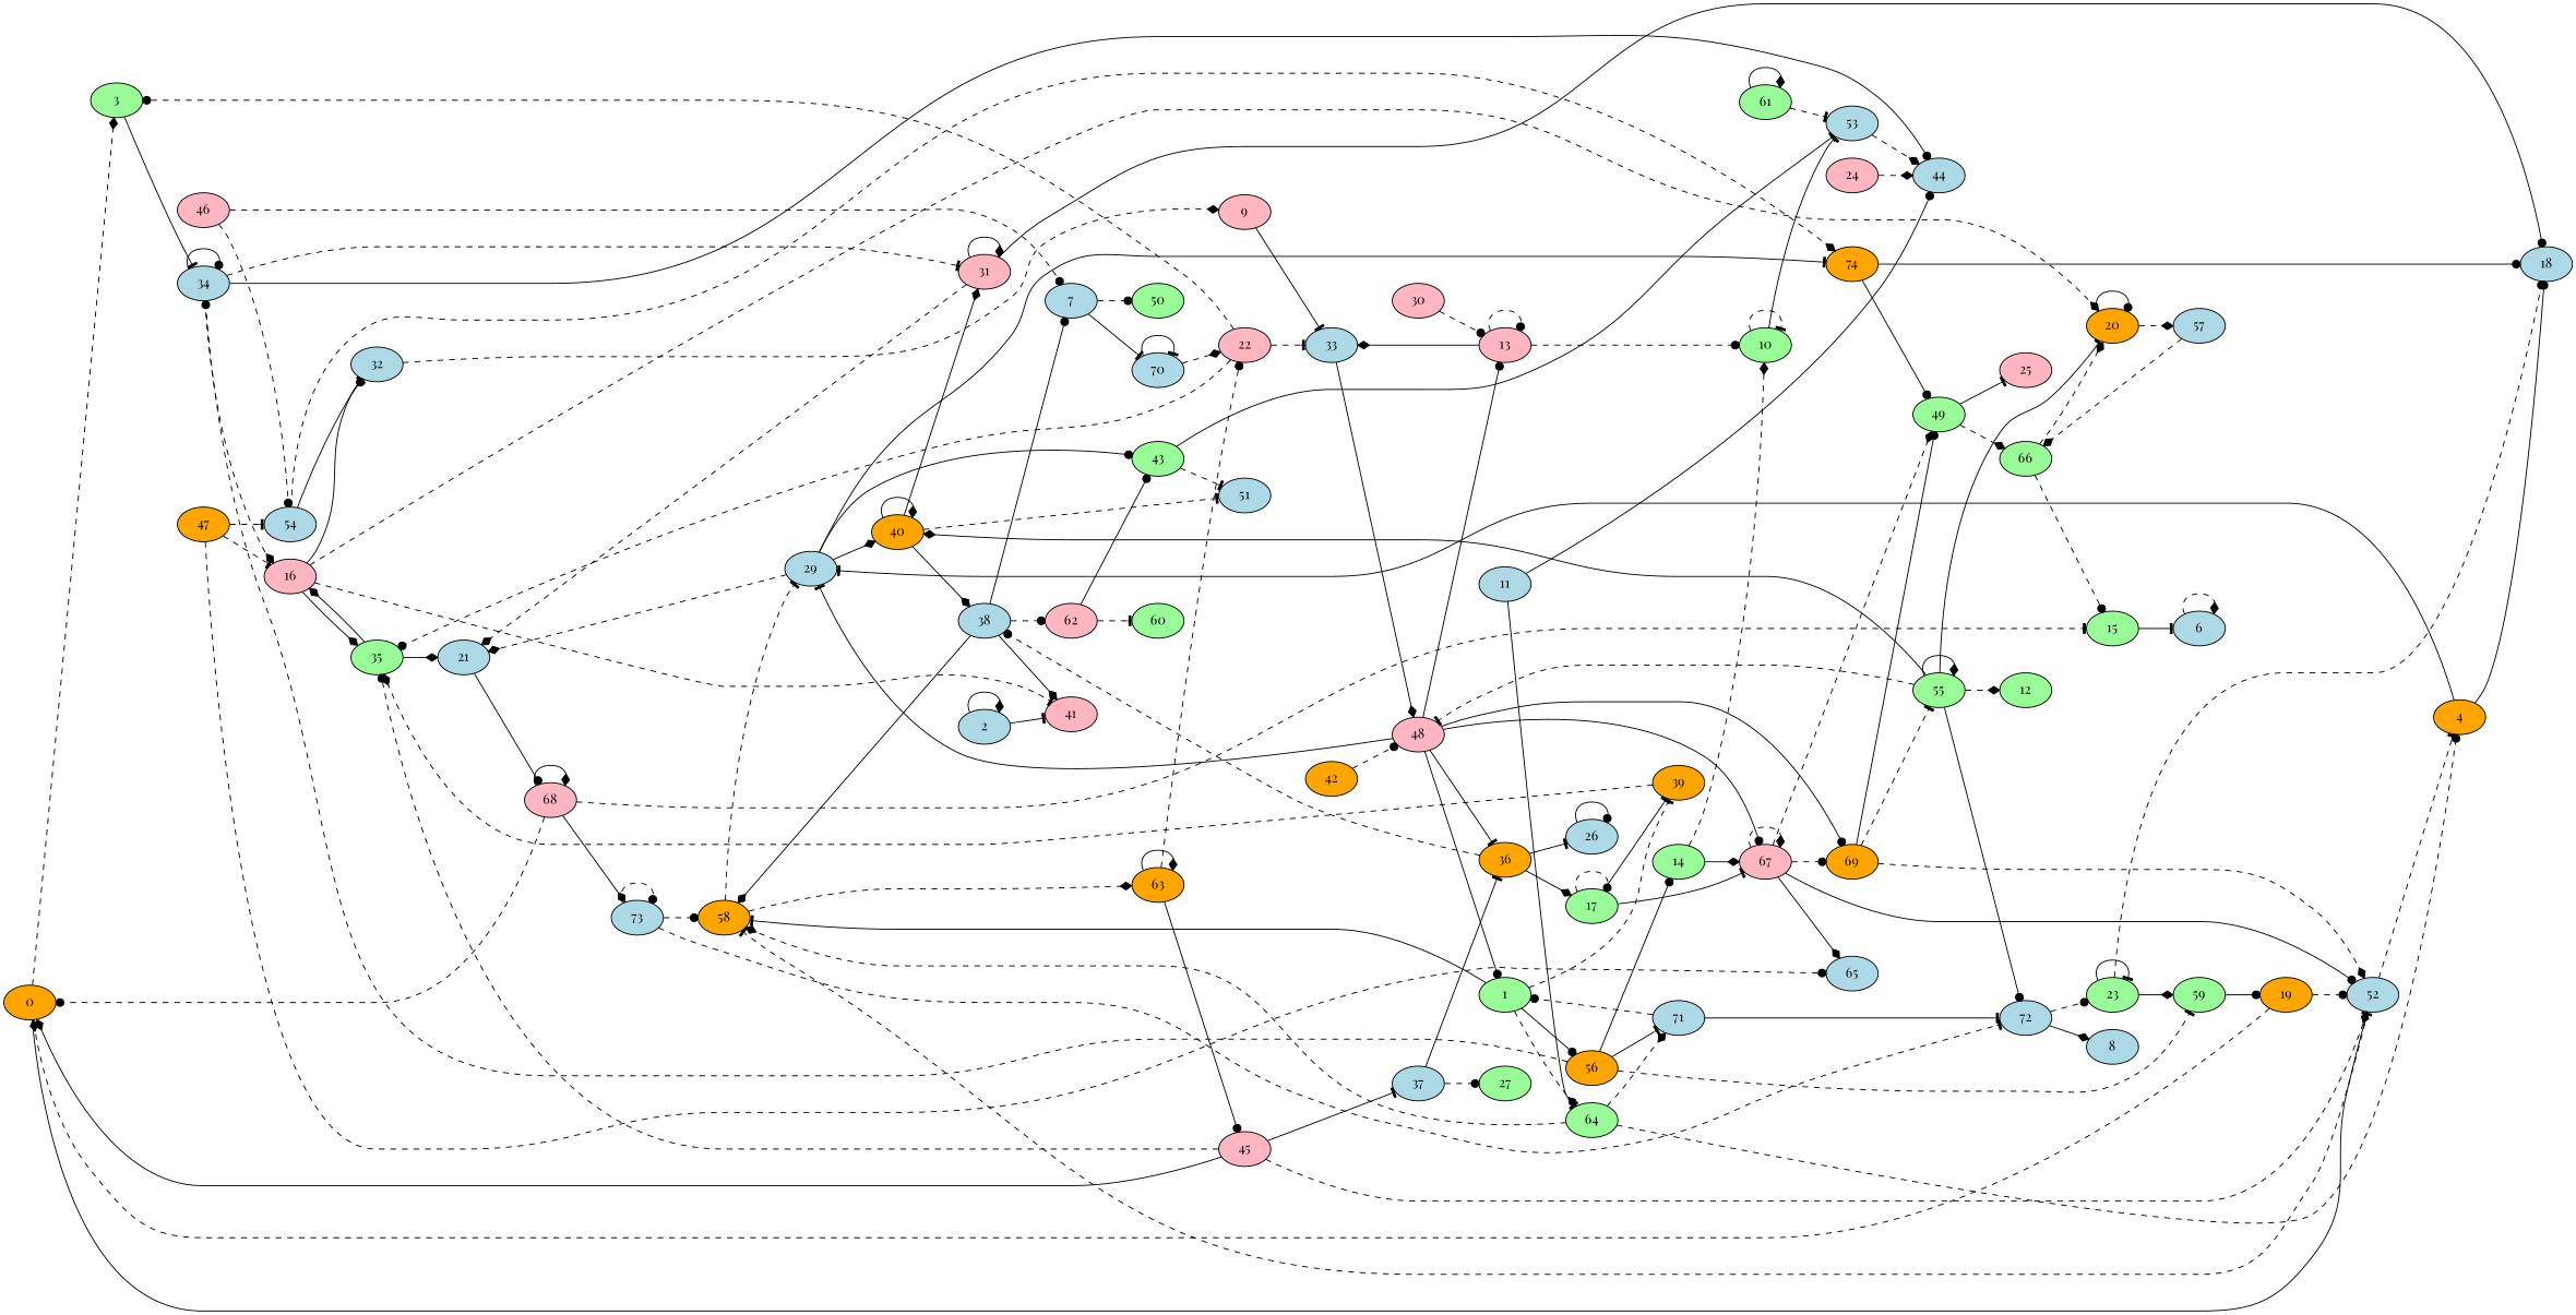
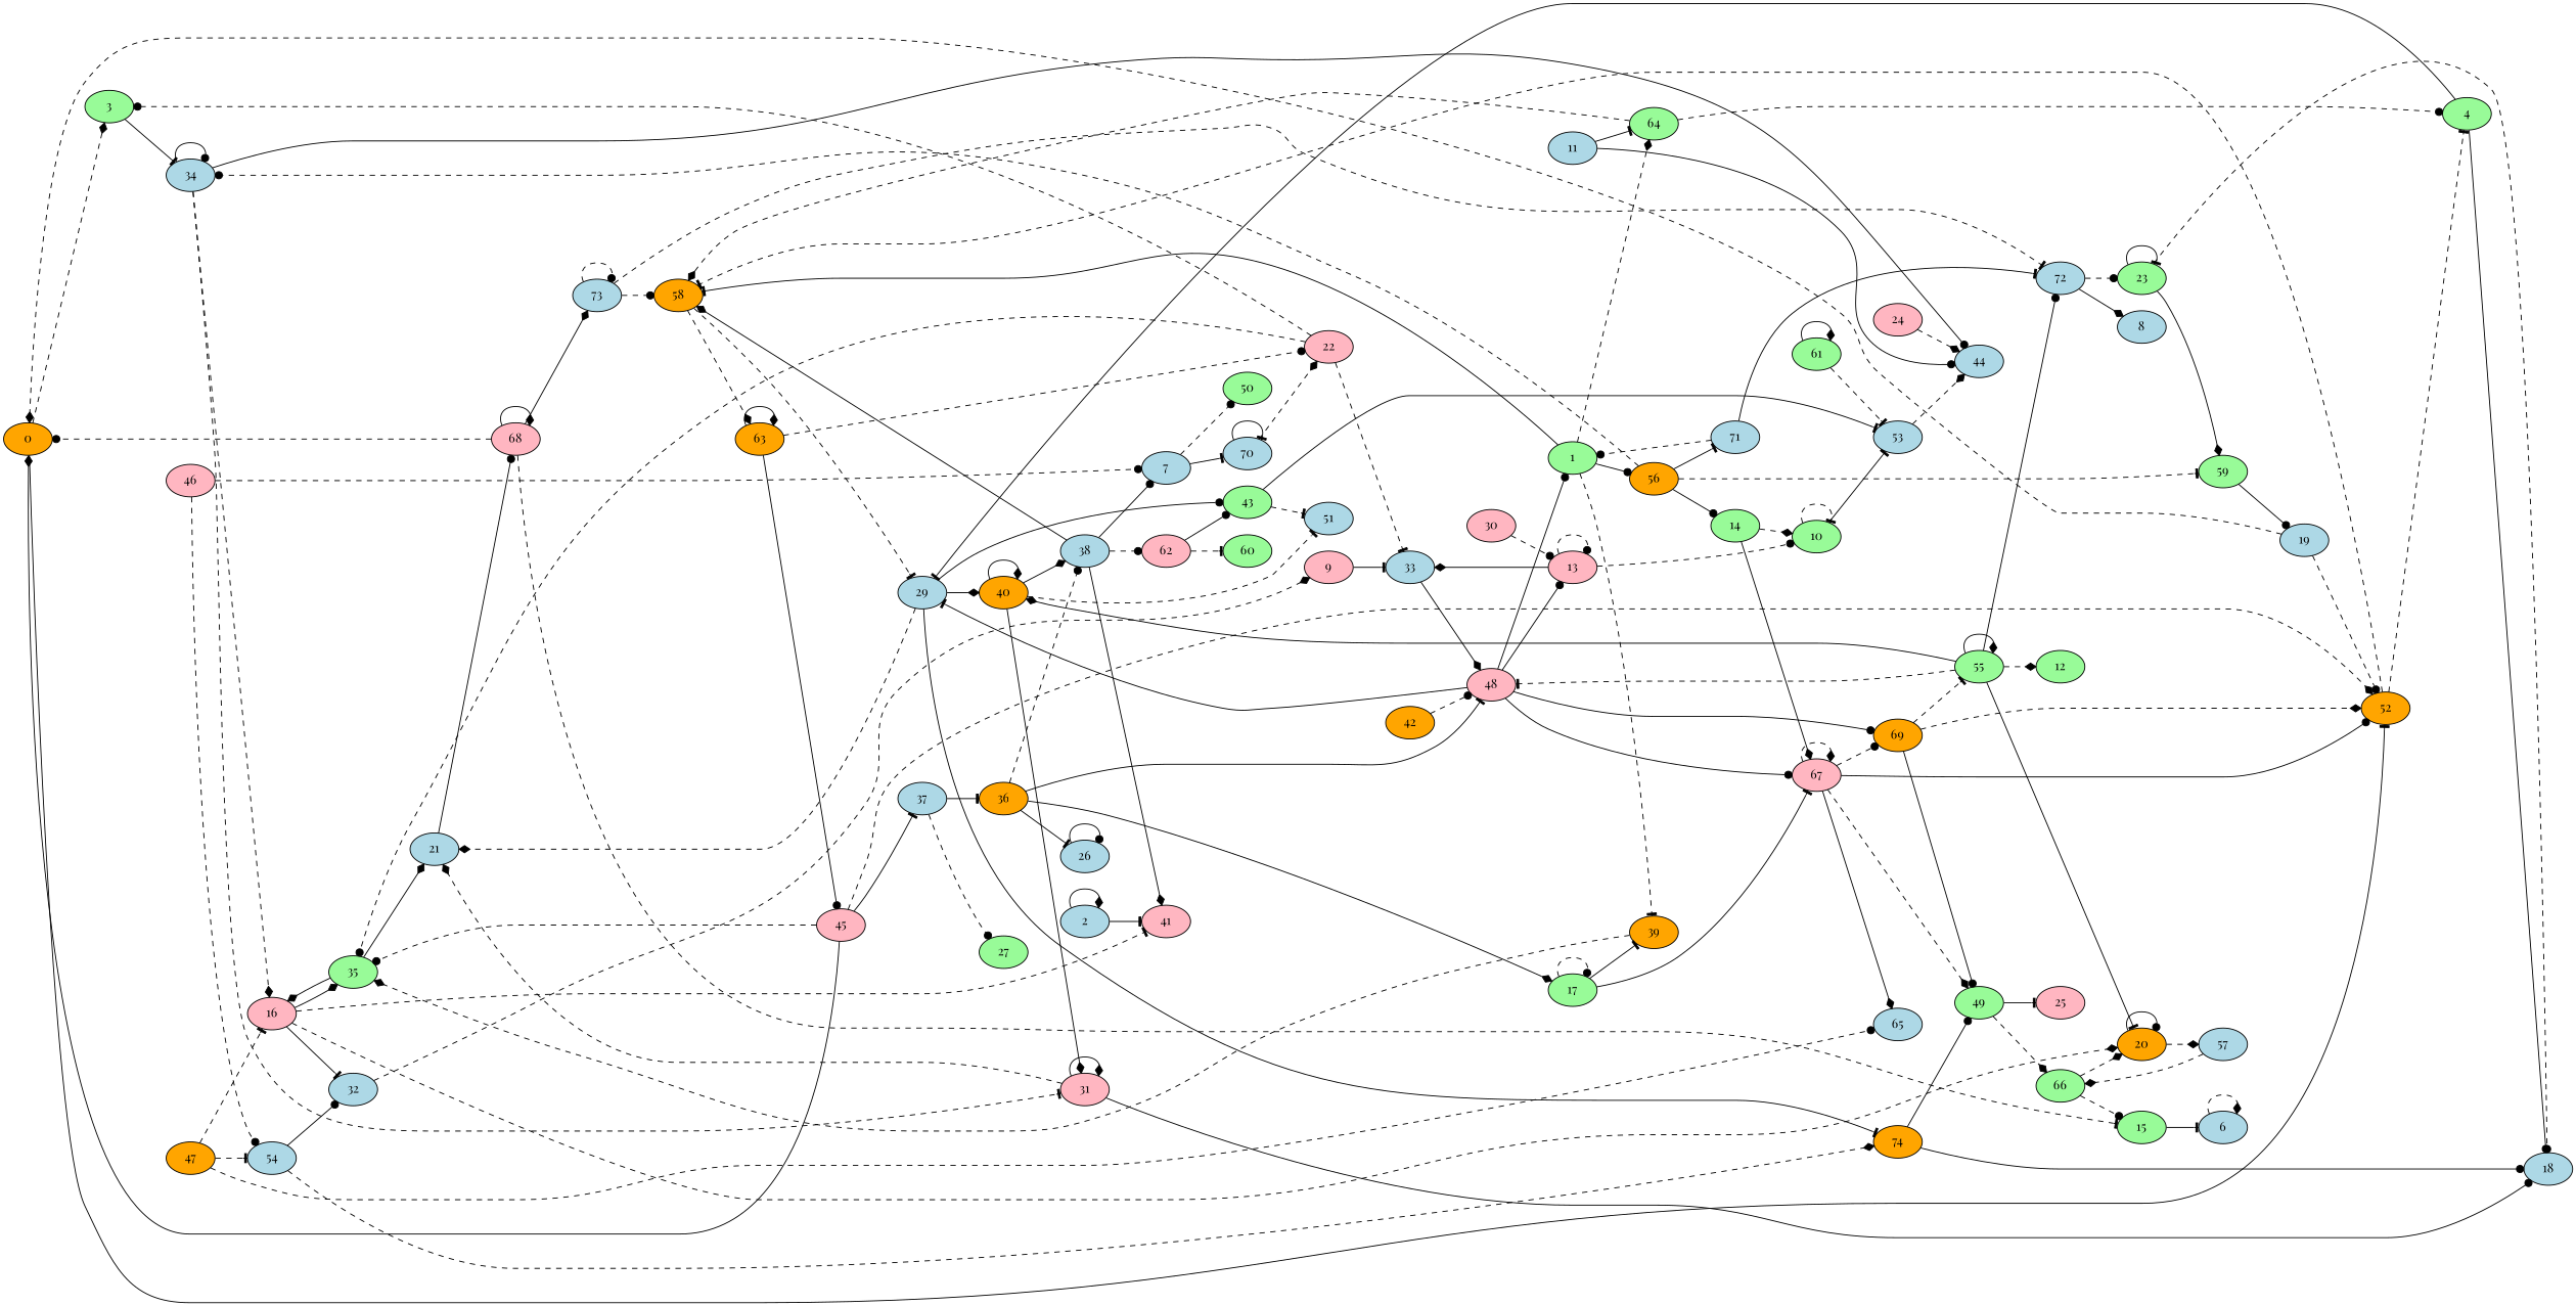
  digraph {
    fontname="Playfair Display"
    rankdir=LR
    node [fillcolor=lightblue fontname="Playfair Display" style=filled]
    edge [arrowhead=diamond fontname="Playfair Display" style=solid weight=2]
    0 [fillcolor=orange]
    3 [fillcolor=palegreen]
-   52
+   52 [fillcolor=orange]
    34
    58 [fillcolor=orange]
-   4 [fillcolor=orange]
+   4 [fillcolor=palegreen]
    1 [fillcolor=palegreen]
    39 [fillcolor=orange]
    56 [fillcolor=orange]
    64 [fillcolor=palegreen]
    35 [fillcolor=palegreen]
    14 [fillcolor=palegreen]
    59 [fillcolor=palegreen]
    71
    29
    63 [fillcolor=orange]
    2
    41 [fillcolor=lightpink]
    44
    16 [fillcolor=lightpink]
    31 [fillcolor=lightpink]
    18
    21
    40 [fillcolor=orange]
    43 [fillcolor=palegreen]
    74 [fillcolor=orange]
    6
    50 [fillcolor=palegreen]
    7
    70
    22 [fillcolor=lightpink]
    9 [fillcolor=lightpink]
    33
    48 [fillcolor=lightpink]
    10 [fillcolor=palegreen]
    53
    11
    13 [fillcolor=lightpink]
    67 [fillcolor=lightpink]
    65
    69 [fillcolor=orange]
    49 [fillcolor=palegreen]
    15 [fillcolor=palegreen]
    20 [fillcolor=orange]
    32
    57
    17 [fillcolor=palegreen]
-   19 [fillcolor=orange]
+   19
    66 [fillcolor=palegreen]
    68 [fillcolor=lightpink]
    73
    23 [fillcolor=palegreen]
    24 [fillcolor=lightpink]
    26
    38
    51
    30 [fillcolor=lightpink]
    36 [fillcolor=orange]
    62 [fillcolor=lightpink]
    37
    27 [fillcolor=palegreen]
    60 [fillcolor=palegreen]
    42 [fillcolor=orange]
    45 [fillcolor=lightpink]
    46 [fillcolor=lightpink]
    54
    47 [fillcolor=orange]
    55 [fillcolor=palegreen]
    25 [fillcolor=lightpink]
    12 [fillcolor=palegreen]
    72
    8
    61 [fillcolor=palegreen]
    0 -> 3 [style=dashed]
    0 -> 52 [arrowhead=tee weight=7]
    3 -> 34 [arrowhead=tee weight=6]
    52 -> 58 [arrowhead=tee style=dashed weight=4]
    52 -> 4 [arrowhead=tee style=dashed weight=5]
    34 -> 34 [arrowhead=dot weight=3]
    34 -> 44 [arrowhead=dot weight=1]
    34 -> 16 [style=dashed weight=4]
    34 -> 31 [arrowhead=tee style=dashed weight=5]
    58 -> 29 [arrowhead=tee style=dashed weight=7]
    58 -> 63 [style=dashed weight=3]
    4 -> 29 [arrowhead=tee weight=7]
    4 -> 18 [arrowhead=dot weight=3]
    1 -> 58 [arrowhead=tee]
    1 -> 39 [arrowhead=tee style=dashed weight=1]
    1 -> 56 [arrowhead=dot weight=9]
    1 -> 64 [style=dashed weight=10]
    39 -> 35 [style=dashed weight=9]
    56 -> 34 [arrowhead=dot style=dashed weight=7]
    56 -> 14 [arrowhead=dot weight=5]
    56 -> 59 [arrowhead=tee style=dashed]
    56 -> 71 [arrowhead=tee weight=5]
    64 -> 58 [style=dashed weight=7]
    64 -> 4 [arrowhead=dot style=dashed weight=4]
-   64 -> 71 [style=dashed]
    35 -> 16 [weight=9]
    35 -> 21 [weight=6]
    14 -> 10 [style=dashed weight=3]
    14 -> 67 [weight=4]
    59 -> 19 [arrowhead=dot weight=4]
    71 -> 1 [arrowhead=dot style=dashed weight=8]
    71 -> 72 [arrowhead=tee weight=8]
    29 -> 21 [style=dashed weight=7]
    29 -> 40 [weight=8]
    29 -> 43 [arrowhead=dot weight=7]
    29 -> 74 [arrowhead=tee weight=10]
    63 -> 63 [weight=7]
    63 -> 22 [arrowhead=dot style=dashed weight=5]
    63 -> 45 [arrowhead=dot weight=8]
    2 -> 2
    2 -> 41 [arrowhead=tee]
    16 -> 35 [weight=5]
    16 -> 41 [arrowhead=tee style=dashed weight=7]
    16 -> 20 [style=dashed weight=9]
    16 -> 32 [arrowhead=tee weight=3]
    31 -> 31 [weight=8]
    31 -> 18 [arrowhead=dot weight=9]
    31 -> 21 [style=dashed weight=7]
    21 -> 68 [arrowhead=dot weight=9]
    40 -> 31 [weight=5]
    40 -> 40 [weight=8]
    40 -> 38 [weight=4]
    40 -> 51 [arrowhead=tee style=dashed weight=9]
    43 -> 53 [arrowhead=tee weight=6]
    43 -> 51 [arrowhead=tee style=dashed weight=3]
    74 -> 18 [arrowhead=dot weight=9]
    74 -> 49 [arrowhead=dot weight=8]
    6 -> 6 [style=dashed weight=7]
    7 -> 50 [arrowhead=dot style=dashed]
    7 -> 70 [arrowhead=tee weight=1]
    70 -> 70 [arrowhead=tee weight=10]
    70 -> 22 [style=dashed weight=10]
    22 -> 3 [arrowhead=dot style=dashed weight=10]
    22 -> 35 [arrowhead=dot style=dashed]
    22 -> 33 [arrowhead=tee style=dashed weight=4]
    9 -> 33 [arrowhead=tee weight=8]
    33 -> 48 [weight=9]
    48 -> 1 [arrowhead=dot weight=10]
    48 -> 29 [arrowhead=tee weight=5]
    48 -> 13 [arrowhead=dot weight=1]
    48 -> 67 [arrowhead=dot weight=9]
    48 -> 69 [arrowhead=dot weight=5]
    10 -> 10 [arrowhead=tee style=dashed weight=10]
    10 -> 53 [arrowhead=tee]
    53 -> 44 [style=dashed weight=8]
    11 -> 64 [arrowhead=tee weight=1]
    11 -> 44 [arrowhead=dot weight=9]
    13 -> 33 [weight=10]
    13 -> 10 [arrowhead=dot style=dashed weight=3]
    13 -> 13 [arrowhead=dot style=dashed weight=5]
    67 -> 52 [arrowhead=dot weight=7]
    67 -> 67 [style=dashed weight=4]
    67 -> 65 [weight=3]
    67 -> 69 [arrowhead=dot style=dashed weight=9]
    67 -> 49 [style=dashed weight=3]
    69 -> 52 [style=dashed weight=9]
    69 -> 49 [arrowhead=dot weight=8]
    69 -> 55 [arrowhead=tee style=dashed]
    49 -> 66 [style=dashed weight=7]
    49 -> 25 [arrowhead=tee weight=10]
    15 -> 6 [arrowhead=tee weight=3]
    20 -> 20 [arrowhead=dot]
    20 -> 57 [style=dashed weight=6]
    32 -> 9 [style=dashed]
    57 -> 66 [style=dashed]
    17 -> 39 [arrowhead=tee weight=5]
    17 -> 67 [arrowhead=tee weight=9]
    17 -> 17 [arrowhead=dot style=dashed weight=9]
    19 -> 0 [style=dashed weight=1]
    19 -> 52 [arrowhead=dot style=dashed weight=5]
    66 -> 15 [arrowhead=dot style=dashed]
    66 -> 20 [style=dashed]
    68 -> 0 [arrowhead=dot style=dashed weight=10]
    68 -> 15 [arrowhead=tee style=dashed weight=7]
    68 -> 68 [weight=3]
    68 -> 73
    73 -> 58 [arrowhead=dot style=dashed weight=7]
    73 -> 73 [arrowhead=dot style=dashed]
    73 -> 72 [arrowhead=tee style=dashed weight=4]
    23 -> 59 [weight=5]
    23 -> 18 [arrowhead=dot style=dashed weight=1]
    23 -> 23 [arrowhead=tee weight=8]
    24 -> 44 [style=dashed]
    26 -> 26 [arrowhead=dot weight=1]
    38 -> 58 [weight=5]
    38 -> 41 [weight=7]
    38 -> 7 [arrowhead=dot weight=4]
    38 -> 62 [arrowhead=dot style=dashed weight=5]
    30 -> 13 [arrowhead=dot style=dashed weight=3]
-   48 -> 36 [arrowhead=tee weight=7]
+   36 -> 48 [arrowhead=tee weight=7]
    36 -> 17 [weight=6]
    36 -> 26 [arrowhead=tee weight=5]
    36 -> 38 [arrowhead=dot style=dashed weight=4]
    62 -> 43 [arrowhead=dot weight=7]
    62 -> 60 [arrowhead=tee style=dashed weight=4]
    37 -> 36 [arrowhead=tee weight=8]
    37 -> 27 [arrowhead=dot style=dashed weight=4]
    42 -> 48 [arrowhead=dot style=dashed weight=1]
    45 -> 0
    45 -> 52 [style=dashed weight=8]
    45 -> 35 [arrowhead=dot style=dashed weight=8]
    45 -> 37 [arrowhead=tee weight=1]
    46 -> 7 [arrowhead=dot style=dashed weight=7]
    46 -> 54 [arrowhead=dot style=dashed]
    54 -> 74 [style=dashed weight=3]
    54 -> 32 [arrowhead=dot weight=1]
    47 -> 16 [arrowhead=tee style=dashed]
    47 -> 65 [arrowhead=dot style=dashed weight=6]
    47 -> 54 [arrowhead=tee style=dashed weight=9]
    55 -> 40 [weight=10]
    55 -> 48 [arrowhead=tee style=dashed weight=9]
    55 -> 20 [arrowhead=tee]
    55 -> 55 [weight=7]
    55 -> 12 [style=dashed weight=10]
    55 -> 72 [arrowhead=dot]
    72 -> 23 [arrowhead=dot style=dashed weight=9]
    72 -> 8 [weight=8]
    61 -> 53 [arrowhead=tee style=dashed weight=3]
    61 -> 61
  }
